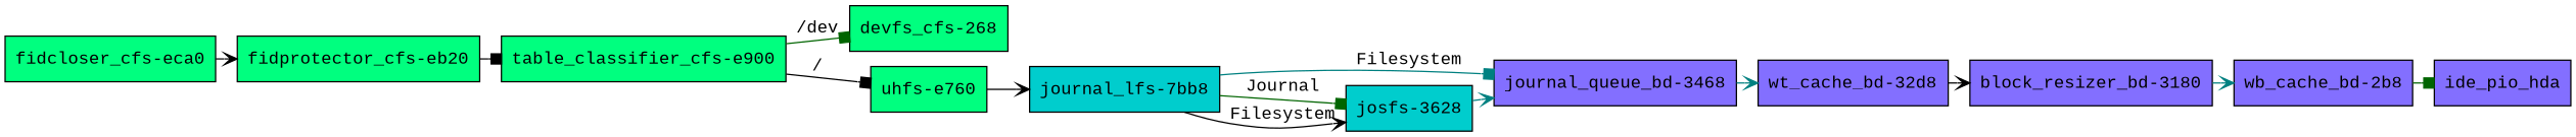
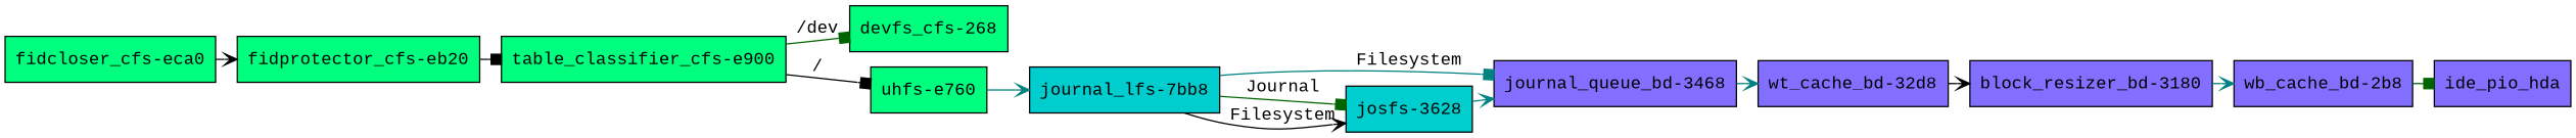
  digraph {
    fontname="Liberation Mono"
    nodesep=0.15
    rankdir=LR
    ranksep=0.15
    node [color=black fillcolor=slateblue1 fontname="Liberation Mono" shape=record style=filled]
    edge [arrowhead=vee color=black fontname="Liberation Mono"]
    n1 [label=ide_pio_hda]
    n2 [label="wb_cache_bd-2b8"]
    n3 [label="block_resizer_bd-3180"]
    n4 [label="wt_cache_bd-32d8"]
    n5 [label="journal_queue_bd-3468"]
    n6 [fillcolor=cyan3 label="josfs-3628"]
    n7 [fillcolor=cyan3 label="journal_lfs-7bb8"]
    n8 [fillcolor=springgreen label="devfs_cfs-268"]
    n9 [fillcolor=springgreen label="uhfs-e760"]
    n10 [fillcolor=springgreen label="table_classifier_cfs-e900"]
    n11 [fillcolor=springgreen label="fidprotector_cfs-eb20"]
    n12 [fillcolor=springgreen label="fidcloser_cfs-eca0"]
    n2 -> n1 [arrowhead=box color=darkgreen]
    n3 -> n2 [color=teal]
    n4 -> n3
    n5 -> n4 [color=teal]
    n6 -> n5 [color=teal]
    n7 -> n5 [arrowhead=box color=teal label=Filesystem]
    n7 -> n6 [arrowhead=box color=darkgreen label=Journal]
    n7 -> n6 [label=Filesystem]
-   n9 -> n7
+   n9 -> n7 [color=teal]
    n10 -> n8 [arrowhead=box color=darkgreen label="/dev"]
    n10 -> n9 [arrowhead=box label="/"]
    n11 -> n10 [arrowhead=box]
    n12 -> n11
  }
